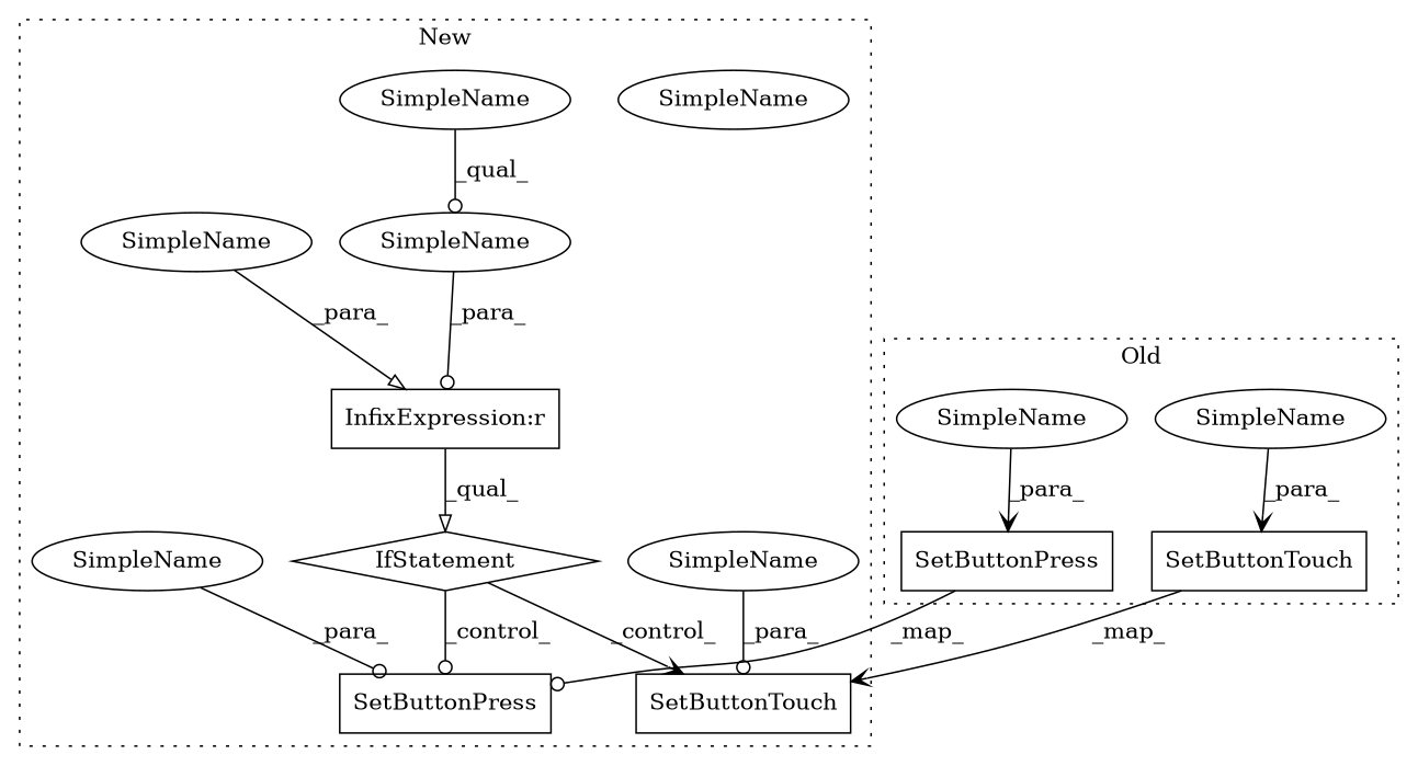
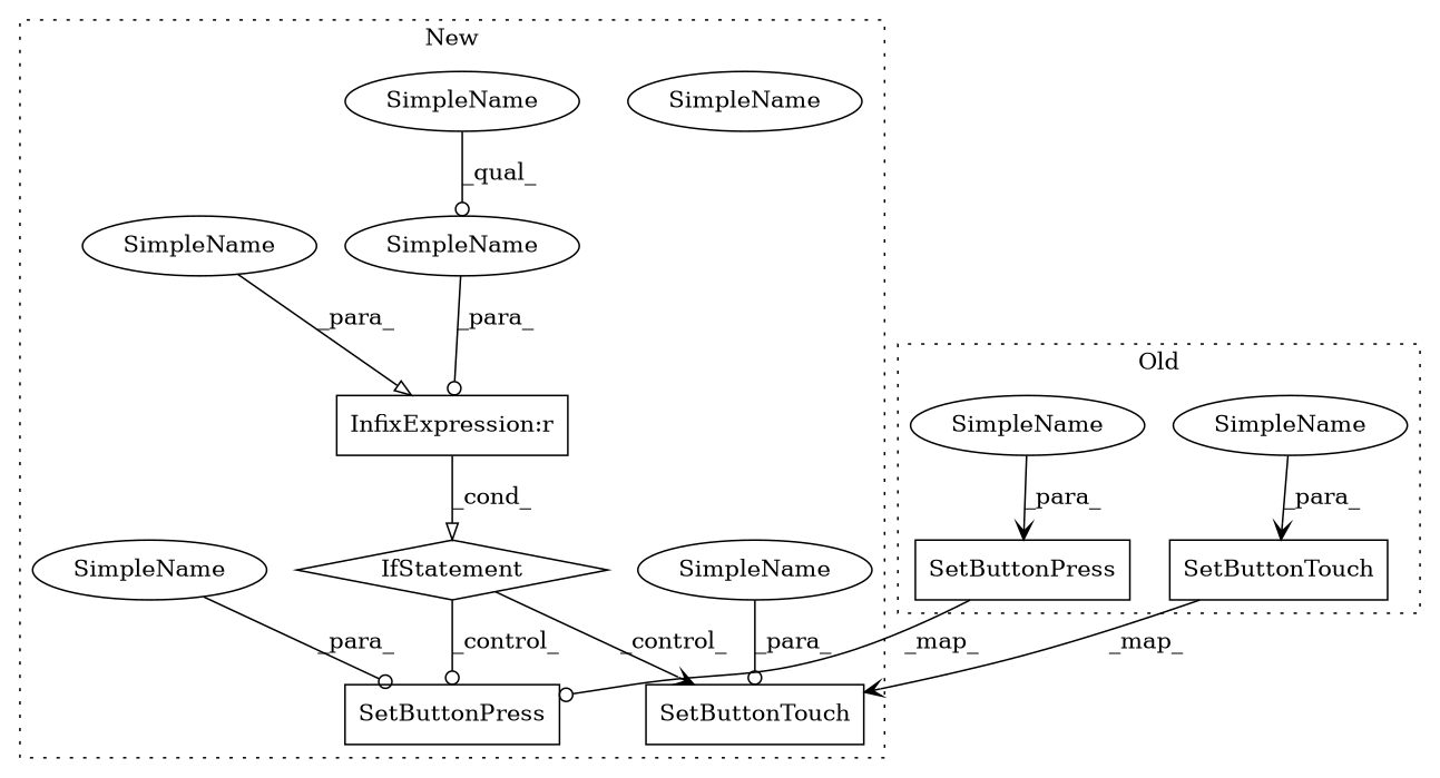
  digraph {
    node [a=42 l="15,1" s=12075 shape=ellipse]
    edge [arrowhead=odot]
    n1 [a=32 label=SetButtonTouch s="11298,11362" shape=box]
    n2 [a=32 label=SetButtonPress s="11008,11063" shape=box]
    n3 [l=13 label=SimpleName s=11050]
    n4 [l=14 label=SimpleName s=11348]
    n5 [a=32 label=SetButtonTouch s="13046,13111" shape=box]
    n6 [a=27 l=4 label="InfixExpression:r" s=12100 shape=box]
    n7 [l=25 label=SimpleName]
    n8 [a=25 l="9,14" label=IfStatement s="12066,12140" shape=diamond]
    n9 [l=36 label=SimpleName s=12104]
    n10 [a=32 label=SetButtonPress s="12810,12866" shape=box]
    n11 [l=15 label=SimpleName s=13096]
    n12 [l=29 label=SimpleName s=12104]
    n13 [l=25 label=SimpleName]
    n14 [l=14 label=SimpleName s=12852]
    subgraph cluster_1 {
      label=Old
      style=dotted
      n1
      n2
      n3
      n4
    }
    subgraph cluster_2 {
      label=New
      style=dotted
      n5
      n6
      n7
      n8
      n9
      n10
      n11
      n12
      n13
      n14
    }
    n1 -> n5 [label=_map_ arrowhead=vee]
    n2 -> n10 [label=_map_]
    n3 -> n2 [label=_para_ arrowhead=vee]
    n4 -> n1 [label=_para_ arrowhead=vee]
-   n6 -> n8 [label=_qual_ arrowhead=onormal]
+   n6 -> n8 [label=_cond_ arrowhead=onormal]
    n8 -> n5 [label=_control_ arrowhead=vee]
    n8 -> n10 [label=_control_]
    n9 -> n6 [label=_para_]
    n11 -> n5 [label=_para_]
    n12 -> n9 [label=_qual_]
    n13 -> n6 [label=_para_ arrowhead=onormal]
    n14 -> n10 [label=_para_]
  }
